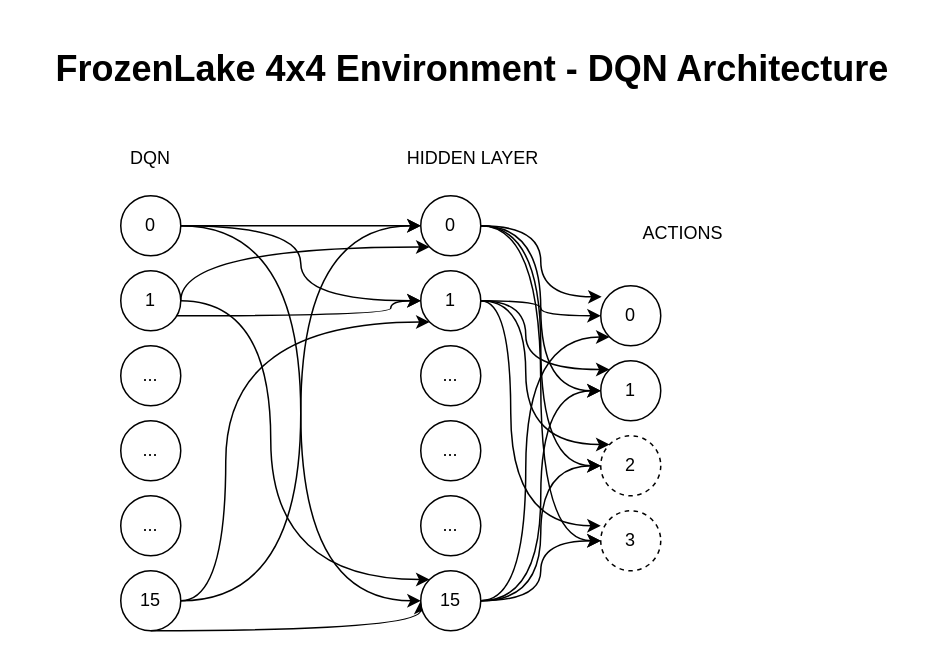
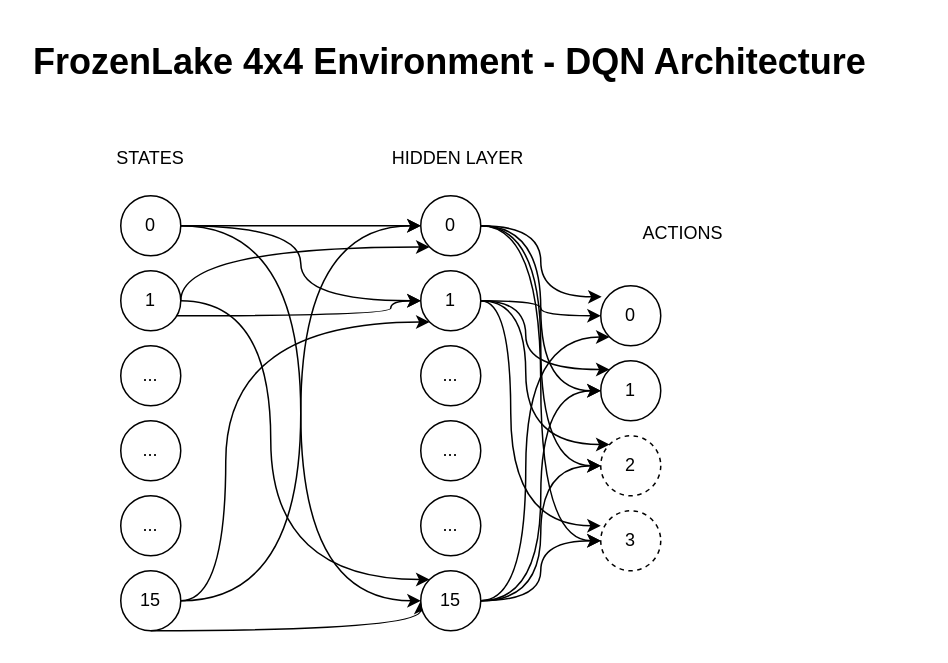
  <mxCell id="0" />
  <mxCell id="1" parent="0" />
  <mxCell id="2" style="edgeStyle=orthogonalEdgeStyle;rounded=0;orthogonalLoop=1;jettySize=auto;html=1;curved=1;" edge="1" parent="1" source="5" target="18"><mxGeometry relative="1" as="geometry" /></mxCell>
  <mxCell id="3" style="edgeStyle=orthogonalEdgeStyle;rounded=0;orthogonalLoop=1;jettySize=auto;html=1;entryX=0;entryY=0.5;entryDx=0;entryDy=0;curved=1;" edge="1" parent="1" source="5" target="22"><mxGeometry relative="1" as="geometry" /></mxCell>
  <mxCell id="4" style="edgeStyle=orthogonalEdgeStyle;rounded=0;orthogonalLoop=1;jettySize=auto;html=1;entryX=0;entryY=0.5;entryDx=0;entryDy=0;curved=1;" edge="1" parent="1" source="5" target="30"><mxGeometry relative="1" as="geometry" /></mxCell>
  <mxCell id="5" value="0" style="ellipse;whiteSpace=wrap;html=1;aspect=fixed;" vertex="1" parent="1"><mxGeometry x="80" y="130" width="40" height="40" as="geometry" /></mxCell>
  <mxCell id="6" style="edgeStyle=orthogonalEdgeStyle;rounded=0;orthogonalLoop=1;jettySize=auto;html=1;entryX=0;entryY=1;entryDx=0;entryDy=0;curved=1;" edge="1" parent="1" source="8" target="18"><mxGeometry relative="1" as="geometry"><Array as="points"><mxPoint x="120" y="164" /></Array></mxGeometry></mxCell>
  <mxCell id="7" style="edgeStyle=orthogonalEdgeStyle;rounded=0;orthogonalLoop=1;jettySize=auto;html=1;entryX=0;entryY=0;entryDx=0;entryDy=0;curved=1;" edge="1" parent="1" source="8" target="30"><mxGeometry relative="1" as="geometry"><Array as="points"><mxPoint x="180" y="200" /><mxPoint x="180" y="386" /></Array></mxGeometry></mxCell>
  <mxCell id="8" value="1" style="ellipse;whiteSpace=wrap;html=1;aspect=fixed;" vertex="1" parent="1"><mxGeometry x="80" y="180" width="40" height="40" as="geometry" /></mxCell>
  <mxCell id="9" value="..." style="ellipse;whiteSpace=wrap;html=1;aspect=fixed;" vertex="1" parent="1"><mxGeometry x="80" y="230" width="40" height="40" as="geometry" /></mxCell>
  <mxCell id="10" value="..." style="ellipse;whiteSpace=wrap;html=1;aspect=fixed;" vertex="1" parent="1"><mxGeometry x="80" y="280" width="40" height="40" as="geometry" /></mxCell>
  <mxCell id="11" style="edgeStyle=orthogonalEdgeStyle;rounded=0;orthogonalLoop=1;jettySize=auto;html=1;entryX=0;entryY=0.5;entryDx=0;entryDy=0;curved=1;" edge="1" parent="1" source="14" target="18"><mxGeometry relative="1" as="geometry" /></mxCell>
  <mxCell id="12" style="edgeStyle=orthogonalEdgeStyle;rounded=0;orthogonalLoop=1;jettySize=auto;html=1;entryX=0;entryY=1;entryDx=0;entryDy=0;curved=1;" edge="1" parent="1" source="14" target="22"><mxGeometry relative="1" as="geometry"><Array as="points"><mxPoint x="150" y="400" /><mxPoint x="150" y="214" /></Array></mxGeometry></mxCell>
  <mxCell id="13" style="edgeStyle=orthogonalEdgeStyle;rounded=0;orthogonalLoop=1;jettySize=auto;html=1;entryX=0;entryY=0.5;entryDx=0;entryDy=0;curved=1;" edge="1" parent="1" source="14" target="30"><mxGeometry relative="1" as="geometry"><Array as="points"><mxPoint x="280" y="420" /></Array></mxGeometry></mxCell>
  <mxCell id="14" value="15" style="ellipse;whiteSpace=wrap;html=1;aspect=fixed;" vertex="1" parent="1"><mxGeometry x="80" y="380" width="40" height="40" as="geometry" /></mxCell>
  <mxCell id="15" style="edgeStyle=orthogonalEdgeStyle;rounded=0;orthogonalLoop=1;jettySize=auto;html=1;entryX=0;entryY=0.5;entryDx=0;entryDy=0;curved=1;" edge="1" parent="1" source="18" target="34"><mxGeometry relative="1" as="geometry" /></mxCell>
  <mxCell id="16" style="edgeStyle=orthogonalEdgeStyle;rounded=0;orthogonalLoop=1;jettySize=auto;html=1;entryX=0;entryY=0.5;entryDx=0;entryDy=0;curved=1;" edge="1" parent="1" source="18" target="35"><mxGeometry relative="1" as="geometry" /></mxCell>
  <mxCell id="17" style="edgeStyle=orthogonalEdgeStyle;rounded=0;orthogonalLoop=1;jettySize=auto;html=1;entryX=0;entryY=0.5;entryDx=0;entryDy=0;curved=1;" edge="1" parent="1" source="18" target="36"><mxGeometry relative="1" as="geometry" /></mxCell>
  <mxCell id="18" value="0" style="ellipse;whiteSpace=wrap;html=1;aspect=fixed;" vertex="1" parent="1"><mxGeometry x="280" y="130" width="40" height="40" as="geometry" /></mxCell>
  <mxCell id="19" style="edgeStyle=orthogonalEdgeStyle;rounded=0;orthogonalLoop=1;jettySize=auto;html=1;curved=1;" edge="1" parent="1" source="22" target="33"><mxGeometry relative="1" as="geometry" /></mxCell>
  <mxCell id="20" style="edgeStyle=orthogonalEdgeStyle;rounded=0;orthogonalLoop=1;jettySize=auto;html=1;entryX=0;entryY=0;entryDx=0;entryDy=0;curved=1;" edge="1" parent="1" source="22" target="34"><mxGeometry relative="1" as="geometry"><Array as="points"><mxPoint x="350" y="200" /><mxPoint x="350" y="246" /></Array></mxGeometry></mxCell>
  <mxCell id="21" style="edgeStyle=orthogonalEdgeStyle;rounded=0;orthogonalLoop=1;jettySize=auto;html=1;entryX=0;entryY=0;entryDx=0;entryDy=0;curved=1;" edge="1" parent="1" source="22" target="35"><mxGeometry relative="1" as="geometry"><Array as="points"><mxPoint x="350" y="200" /><mxPoint x="350" y="296" /></Array></mxGeometry></mxCell>
  <mxCell id="22" value="1" style="ellipse;whiteSpace=wrap;html=1;aspect=fixed;" vertex="1" parent="1"><mxGeometry x="280" y="180" width="40" height="40" as="geometry" /></mxCell>
  <mxCell id="23" value="..." style="ellipse;whiteSpace=wrap;html=1;aspect=fixed;" vertex="1" parent="1"><mxGeometry x="280" y="230" width="40" height="40" as="geometry" /></mxCell>
  <mxCell id="24" value="..." style="ellipse;whiteSpace=wrap;html=1;aspect=fixed;" vertex="1" parent="1"><mxGeometry x="280" y="280" width="40" height="40" as="geometry" /></mxCell>
  <mxCell id="25" value="..." style="ellipse;whiteSpace=wrap;html=1;aspect=fixed;" vertex="1" parent="1"><mxGeometry x="280" y="330" width="40" height="40" as="geometry" /></mxCell>
  <mxCell id="26" style="edgeStyle=orthogonalEdgeStyle;rounded=0;orthogonalLoop=1;jettySize=auto;html=1;entryX=0;entryY=1;entryDx=0;entryDy=0;curved=1;" edge="1" parent="1" source="30" target="33"><mxGeometry relative="1" as="geometry"><Array as="points"><mxPoint x="350" y="400" /><mxPoint x="350" y="224" /></Array></mxGeometry></mxCell>
  <mxCell id="27" style="edgeStyle=orthogonalEdgeStyle;rounded=0;orthogonalLoop=1;jettySize=auto;html=1;entryX=0;entryY=0.5;entryDx=0;entryDy=0;curved=1;" edge="1" parent="1" source="30" target="34"><mxGeometry relative="1" as="geometry" /></mxCell>
  <mxCell id="28" style="edgeStyle=orthogonalEdgeStyle;rounded=0;orthogonalLoop=1;jettySize=auto;html=1;entryX=0;entryY=0.5;entryDx=0;entryDy=0;curved=1;" edge="1" parent="1" source="30" target="35"><mxGeometry relative="1" as="geometry" /></mxCell>
  <mxCell id="29" style="edgeStyle=orthogonalEdgeStyle;rounded=0;orthogonalLoop=1;jettySize=auto;html=1;curved=1;" edge="1" parent="1" source="30" target="36"><mxGeometry relative="1" as="geometry" /></mxCell>
  <mxCell id="30" value="15" style="ellipse;whiteSpace=wrap;html=1;aspect=fixed;" vertex="1" parent="1"><mxGeometry x="280" y="380" width="40" height="40" as="geometry" /></mxCell>
  <mxCell id="31" value="..." style="ellipse;whiteSpace=wrap;html=1;aspect=fixed;" vertex="1" parent="1"><mxGeometry x="80" y="330" width="40" height="40" as="geometry" /></mxCell>
  <mxCell id="32" style="edgeStyle=orthogonalEdgeStyle;rounded=0;orthogonalLoop=1;jettySize=auto;html=1;entryX=0;entryY=0.5;entryDx=0;entryDy=0;curved=1;" edge="1" parent="1" source="8" target="22"><mxGeometry relative="1" as="geometry"><Array as="points"><mxPoint x="260" y="210" /><mxPoint x="260" y="200" /></Array></mxGeometry></mxCell>
  <mxCell id="33" value="0" style="ellipse;whiteSpace=wrap;html=1;aspect=fixed;" vertex="1" parent="1"><mxGeometry x="400" y="190" width="40" height="40" as="geometry" /></mxCell>
  <mxCell id="34" value="1" style="ellipse;whiteSpace=wrap;html=1;aspect=fixed;" vertex="1" parent="1"><mxGeometry x="400" y="240" width="40" height="40" as="geometry" /></mxCell>
  <mxCell id="35" value="2" style="ellipse;whiteSpace=wrap;html=1;aspect=fixed;dashed=1;" vertex="1" parent="1"><mxGeometry x="400" y="290" width="40" height="40" as="geometry" /></mxCell>
  <mxCell id="36" value="3" style="ellipse;whiteSpace=wrap;html=1;aspect=fixed;dashed=1;" vertex="1" parent="1"><mxGeometry x="400" y="340" width="40" height="40" as="geometry" /></mxCell>
  <mxCell id="37" style="edgeStyle=orthogonalEdgeStyle;rounded=0;orthogonalLoop=1;jettySize=auto;html=1;entryX=0.015;entryY=0.185;entryDx=0;entryDy=0;entryPerimeter=0;curved=1;" edge="1" parent="1" source="18" target="33"><mxGeometry relative="1" as="geometry" /></mxCell>
  <mxCell id="38" style="edgeStyle=orthogonalEdgeStyle;rounded=0;orthogonalLoop=1;jettySize=auto;html=1;entryX=0;entryY=0.25;entryDx=0;entryDy=0;entryPerimeter=0;curved=1;" edge="1" parent="1" source="22" target="36"><mxGeometry relative="1" as="geometry"><Array as="points"><mxPoint x="340" y="200" /><mxPoint x="340" y="350" /></Array></mxGeometry></mxCell>
- <mxCell id="39" value="DQN" style="text;html=1;align=center;verticalAlign=middle;whiteSpace=wrap;rounded=0;" vertex="1" parent="1"><mxGeometry x="70" y="90" width="60" height="30" as="geometry" /></mxCell>
- <mxCell id="40" value="HIDDEN LAYER" style="text;html=1;align=center;verticalAlign=middle;whiteSpace=wrap;rounded=0;" vertex="1" parent="1"><mxGeometry x="270" y="90" width="90" height="30" as="geometry" /></mxCell>
+ <mxCell id="39" value="STATES" style="text;html=1;align=center;verticalAlign=middle;whiteSpace=wrap;rounded=0;" vertex="1" parent="1"><mxGeometry x="70" y="90" width="60" height="30" as="geometry" /></mxCell>
+ <mxCell id="40" value="HIDDEN LAYER" style="text;html=1;align=center;verticalAlign=middle;whiteSpace=wrap;rounded=0;" vertex="1" parent="1"><mxGeometry x="260" y="90" width="90" height="30" as="geometry" /></mxCell>
  <mxCell id="41" value="ACTIONS" style="text;html=1;align=center;verticalAlign=middle;whiteSpace=wrap;rounded=0;" vertex="1" parent="1"><mxGeometry x="410" y="140" width="90" height="30" as="geometry" /></mxCell>
- <mxCell id="42" value="&lt;h1 style=&quot;margin-top: 0px;&quot;&gt;FrozenLake 4x4 Environment - DQN Architecture&amp;nbsp;&lt;/h1&gt;&lt;p&gt;&lt;br&gt;&lt;/p&gt;" style="text;html=1;whiteSpace=wrap;overflow=hidden;rounded=0;" vertex="1" parent="1"><mxGeometry x="35" y="25" width="590" height="40" as="geometry" /></mxCell>
+ <mxCell id="42" value="&lt;h1 style=&quot;margin-top: 0px;&quot;&gt;FrozenLake 4x4 Environment - DQN Architecture&amp;nbsp;&lt;/h1&gt;&lt;p&gt;&lt;br&gt;&lt;/p&gt;" style="text;html=1;whiteSpace=wrap;overflow=hidden;rounded=0;" vertex="1" parent="1"><mxGeometry x="20" y="20" width="590" height="40" as="geometry" /></mxCell>
